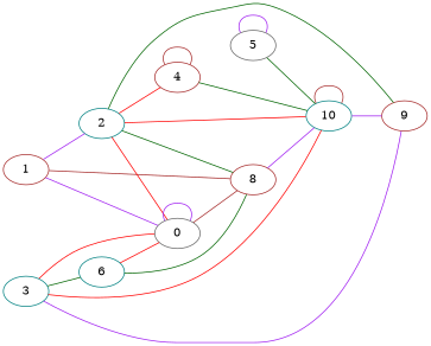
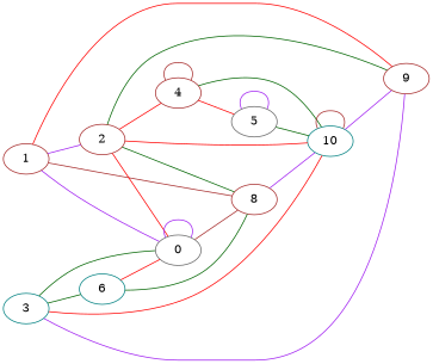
  graph {
    rankdir=LR
    node [color=brown]
    edge [color=red]
    1
-   2 [color=teal]
+   2
    n3 [color=gray40 label=0]
    8
    9
    4
    10 [color=teal]
    5 [color=gray40]
    3 [color=teal]
    6 [color=teal]
    1 -- 2 [color=purple]
    1 -- n3 [color=purple]
    1 -- 8 [color=brown]
+   1 -- 9
    2 -- n3
    2 -- 8 [color=darkgreen]
    2 -- 9 [color=darkgreen]
    2 -- 4
    2 -- 10
    n3 -- n3 [color=purple]
    n3 -- 8 [color=brown]
    8 -- 10 [color=purple]
    4 -- 4 [color=brown]
    4 -- 10 [color=darkgreen]
+   4 -- 5
    10 -- 9 [color=purple]
    10 -- 10 [color=brown]
    5 -- 10 [color=darkgreen]
    5 -- 5 [color=purple]
-   3 -- n3
+   3 -- n3 [color=darkgreen]
    3 -- 9 [color=purple]
    3 -- 10
    3 -- 6 [color=darkgreen]
    6 -- n3
    6 -- 8 [color=darkgreen]
  }
